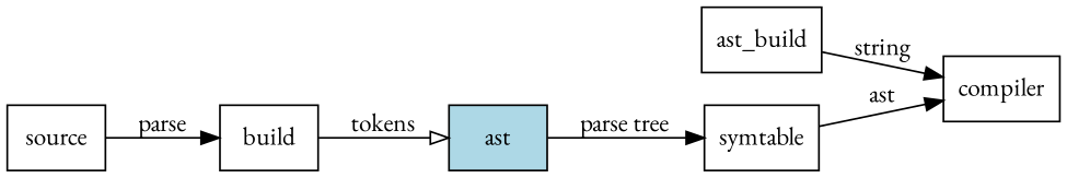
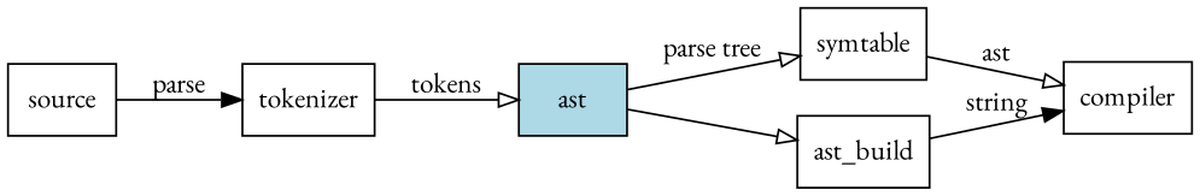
  digraph {
    fontname="EB Garamond"
    rankdir=LR
    node [fontname="EB Garamond" shape=box]
    edge [arrowhead=onormal fontname="EB Garamond"]
    symtable [fillcolor=white style=filled]
    compiler
    n3 [fillcolor=lightblue label=ast style=filled]
    ast_build
    source
-   tokenizer [label=build]
-   symtable -> compiler [arrowhead=normal label=ast]
-   n3 -> symtable [arrowhead=normal label="parse tree"]
+   tokenizer
+   symtable -> compiler [label=ast]
+   n3 -> symtable [label="parse tree"]
+   n3 -> ast_build
    ast_build -> compiler [arrowhead=normal label=string]
    source -> tokenizer [arrowhead=normal label=parse]
    tokenizer -> n3 [label=tokens]
  }
